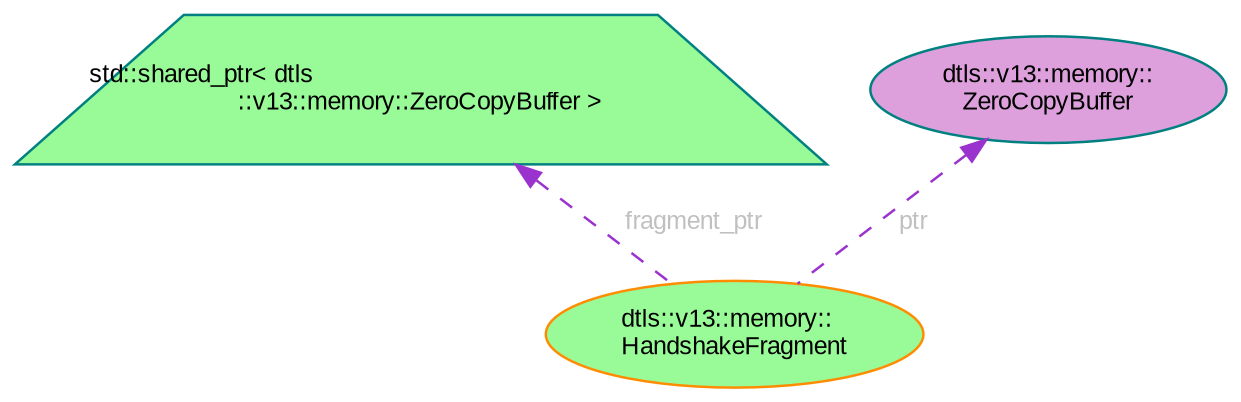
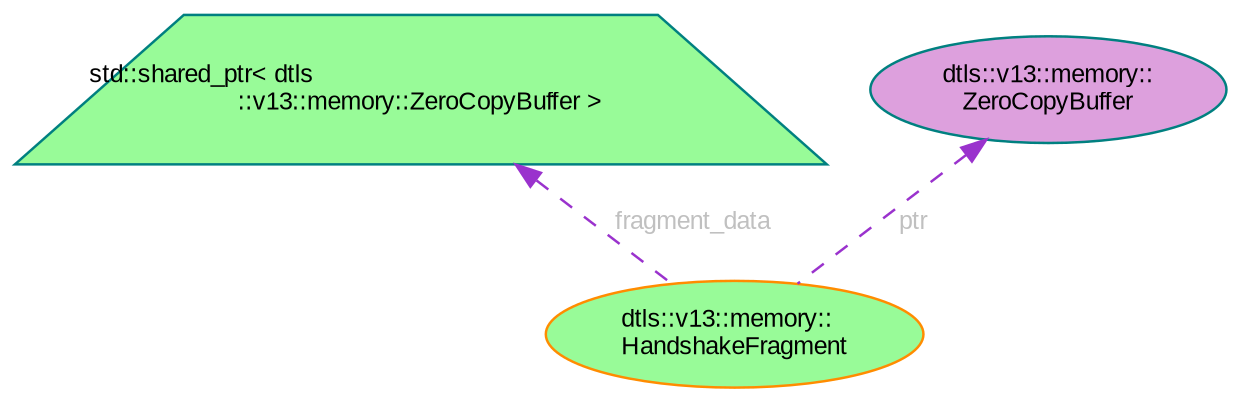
  digraph {
    fontname="Liberation Sans"
    node [color=teal fillcolor=palegreen fontname="Liberation Sans" fontsize=10 shape=ellipse style=filled]
    edge [color=darkorchid3 dir=back fontcolor=grey fontname="Liberation Sans" fontsize=10 labelfontname=Helvetica labelfontsize=10 style=dashed]
    n1 [color=darkorange fontcolor=black height=0.2 label="dtls::v13::memory::\lHandshakeFragment" width=0.4]
    n2 [height=0.2 label="std::shared_ptr\< dtls\l::v13::memory::ZeroCopyBuffer \>" shape=trapezium width=0.4]
    n3 [fillcolor=plum height=0.2 label="dtls::v13::memory::\lZeroCopyBuffer" width=0.4]
-   n2 -> n1 [label=" fragment_ptr"]
+   n2 -> n1 [label=" fragment_data"]
    n3 -> n1 [label=" ptr"]
  }
